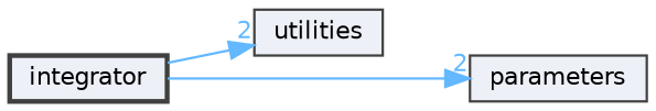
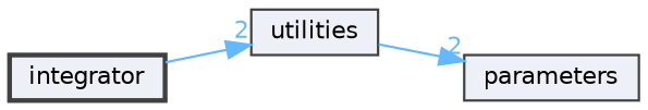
  digraph {
    compound=true
    rankdir=LR
    node [color=grey25 fillcolor="#edf0f7" fontname=Helvetica fontsize=10 shape=box style=filled]
    edge [color=steelblue1 fontcolor=steelblue1 fontname=Helvetica fontsize=10 headlabel=2 labeldistance=1.5 labelfontname=Helvetica labelfontsize=10]
    n1 [height=0.2 label=integrator style="filled,bold" width=0.4]
    n2 [height=0.2 label=utilities width=0.4]
    n3 [height=0.2 label=parameters width=0.4]
    n1 -> n2
-   n1 -> n3
+   n2 -> n3
  }
